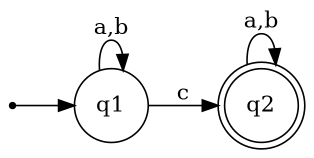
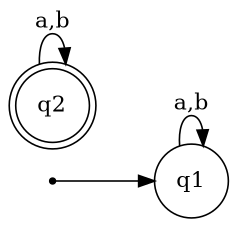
  digraph {
    rankdir=LR
    start [shape=point]
    q1 [shape=circle]
    q2 [shape=doublecircle]
    start -> q1
    q1 -> q1 [label="a,b"]
-   q1 -> q2 [label=c]
    q2 -> q2 [label="a,b"]
  }
